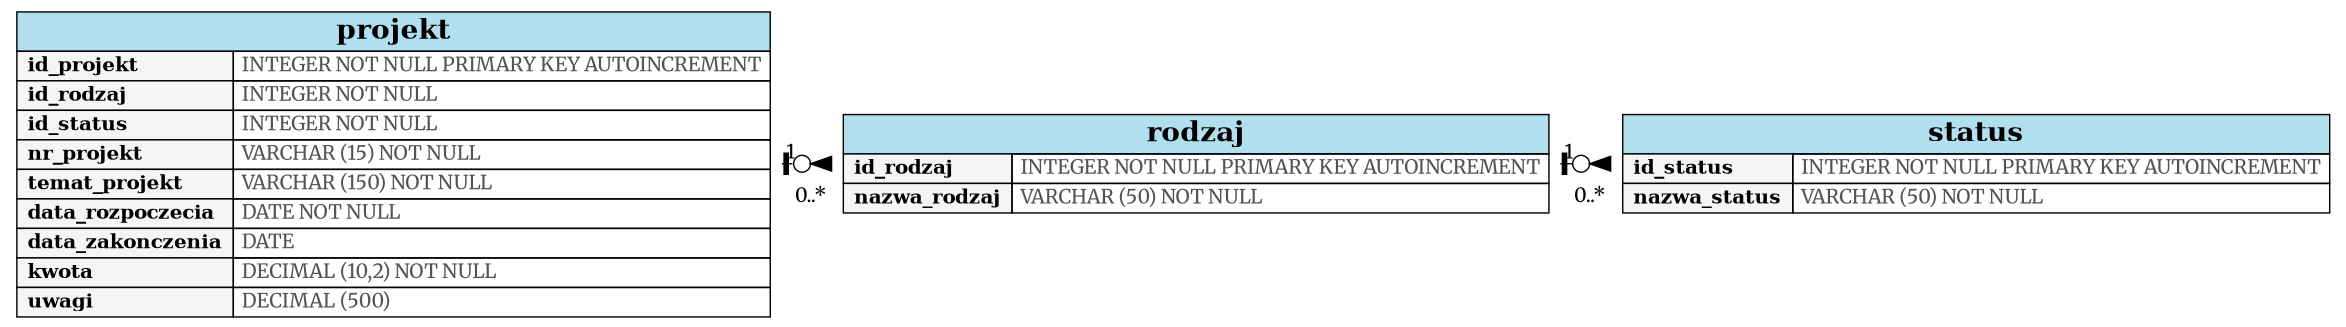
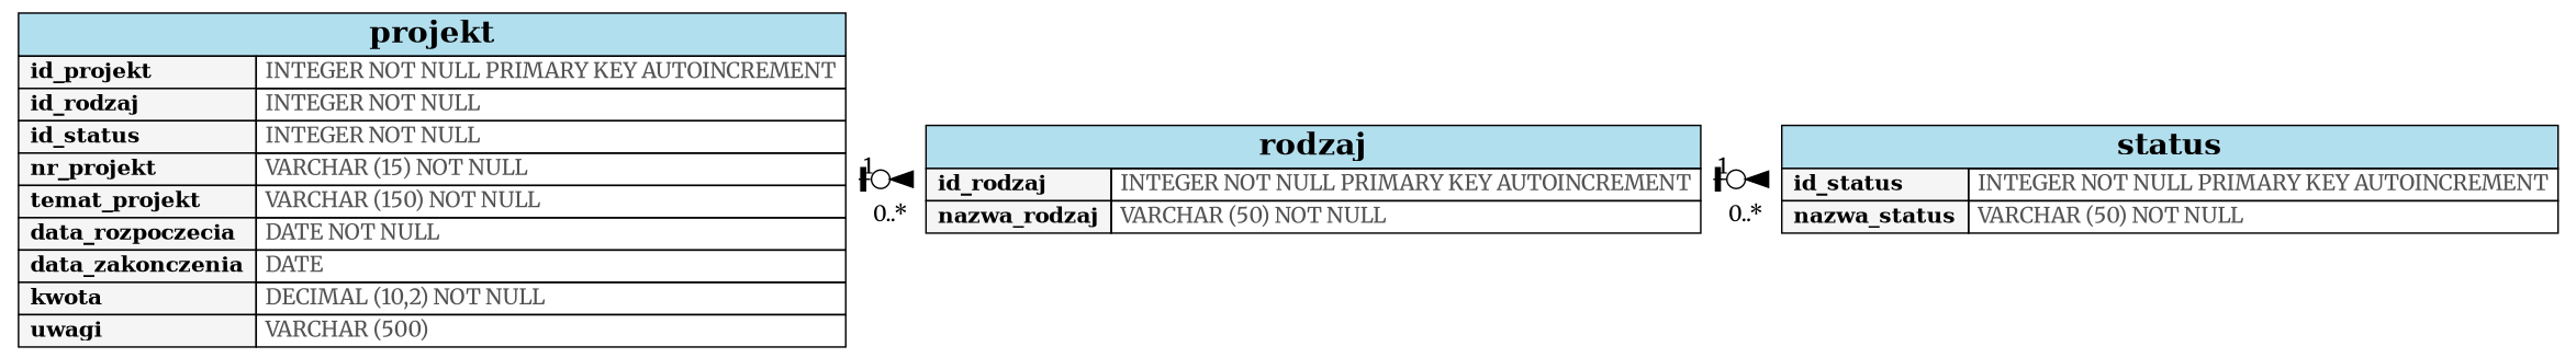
  digraph {
    fontname=Merriweather
    rankdir=LR
    node [fontname=Merriweather shape=none]
    edge [arrowhead=invodot arrowsize=1.5 arrowtail=tee dir=both fontname=Merriweather headlabel="\n 0..* \n" taillabel="\n 1 \n"]
    n1 [label=<       <table border="0" cellspacing="0" cellborder="1">         <tr><td bgcolor="lightblue2" colspan="2"><font face="Times-bold" point-size="20"> rodzaj </font></td></tr>         <tr><td bgcolor="grey96" align="left" port="id_rodzaj"><font face="Times-bold"> id_rodzaj </font></td><td align="left" port="id_rodzaj_right"><font color="#535353"> INTEGER NOT NULL PRIMARY KEY AUTOINCREMENT </font></td></tr>         <tr><td bgcolor="grey96" align="left" port="nazwa_rodzaj"><font face="Times-bold"> nazwa_rodzaj </font></td><td align="left" port="nazwa_rodzaj_right"><font color="#535353"> VARCHAR (50) NOT NULL </font></td></tr>       </table>     >]
    n2 [label=<       <table border="0" cellspacing="0" cellborder="1">         <tr><td bgcolor="lightblue2" colspan="2"><font face="Times-bold" point-size="20"> status </font></td></tr>         <tr><td bgcolor="grey96" align="left" port="id_status"><font face="Times-bold"> id_status </font></td><td align="left" port="id_status_right"><font color="#535353"> INTEGER NOT NULL PRIMARY KEY AUTOINCREMENT </font></td></tr>         <tr><td bgcolor="grey96" align="left" port="nazwa_status"><font face="Times-bold"> nazwa_status </font></td><td align="left" port="nazwa_status_right"><font color="#535353"> VARCHAR (50) NOT NULL </font></td></tr>       </table>     >]
-   n3 [label=<       <table border="0" cellspacing="0" cellborder="1">         <tr><td bgcolor="lightblue2" colspan="2"><font face="Times-bold" point-size="20"> projekt </font></td></tr>         <tr><td bgcolor="grey96" align="left" port="id_projekt"><font face="Times-bold"> id_projekt </font></td><td align="left" port="id_projekt_right"><font color="#535353"> INTEGER NOT NULL PRIMARY KEY AUTOINCREMENT </font></td></tr>         <tr><td bgcolor="grey96" align="left" port="id_rodzaj"><font face="Times-bold"> id_rodzaj </font></td><td align="left" port="id_rodzaj_right"><font color="#535353"> INTEGER NOT NULL </font></td></tr>         <tr><td bgcolor="grey96" align="left" port="id_status"><font face="Times-bold"> id_status </font></td><td align="left" port="id_status_right"><font color="#535353"> INTEGER NOT NULL </font></td></tr>         <tr><td bgcolor="grey96" align="left" port="nr_projekt"><font face="Times-bold"> nr_projekt </font></td><td align="left" port="nr_projekt_right"><font color="#535353"> VARCHAR (15) NOT NULL </font></td></tr>         <tr><td bgcolor="grey96" align="left" port="temat_projekt"><font face="Times-bold"> temat_projekt </font></td><td align="left" port="temat_projekt_right"><font color="#535353"> VARCHAR (150) NOT NULL </font></td></tr>         <tr><td bgcolor="grey96" align="left" port="data_rozpoczecia"><font face="Times-bold"> data_rozpoczecia </font></td><td align="left" port="data_rozpoczecia_right"><font color="#535353"> DATE NOT NULL </font></td></tr>         <tr><td bgcolor="grey96" align="left" port="data_zakonczenia"><font face="Times-bold"> data_zakonczenia </font></td><td align="left" port="data_zakonczenia_right"><font color="#535353"> DATE </font></td></tr>         <tr><td bgcolor="grey96" align="left" port="kwota"><font face="Times-bold"> kwota </font></td><td align="left" port="kwota_right"><font color="#535353"> DECIMAL (10,2) NOT NULL </font></td></tr>         <tr><td bgcolor="grey96" align="left" port="uwagi"><font face="Times-bold"> uwagi </font></td><td align="left" port="uwagi_right"><font color="#535353"> DECIMAL (500) </font></td></tr>       </table>     >]
+   n3 [label=<       <table border="0" cellspacing="0" cellborder="1">         <tr><td bgcolor="lightblue2" colspan="2"><font face="Times-bold" point-size="20"> projekt </font></td></tr>         <tr><td bgcolor="grey96" align="left" port="id_projekt"><font face="Times-bold"> id_projekt </font></td><td align="left" port="id_projekt_right"><font color="#535353"> INTEGER NOT NULL PRIMARY KEY AUTOINCREMENT </font></td></tr>         <tr><td bgcolor="grey96" align="left" port="id_rodzaj"><font face="Times-bold"> id_rodzaj </font></td><td align="left" port="id_rodzaj_right"><font color="#535353"> INTEGER NOT NULL </font></td></tr>         <tr><td bgcolor="grey96" align="left" port="id_status"><font face="Times-bold"> id_status </font></td><td align="left" port="id_status_right"><font color="#535353"> INTEGER NOT NULL </font></td></tr>         <tr><td bgcolor="grey96" align="left" port="nr_projekt"><font face="Times-bold"> nr_projekt </font></td><td align="left" port="nr_projekt_right"><font color="#535353"> VARCHAR (15) NOT NULL </font></td></tr>         <tr><td bgcolor="grey96" align="left" port="temat_projekt"><font face="Times-bold"> temat_projekt </font></td><td align="left" port="temat_projekt_right"><font color="#535353"> VARCHAR (150) NOT NULL </font></td></tr>         <tr><td bgcolor="grey96" align="left" port="data_rozpoczecia"><font face="Times-bold"> data_rozpoczecia </font></td><td align="left" port="data_rozpoczecia_right"><font color="#535353"> DATE NOT NULL </font></td></tr>         <tr><td bgcolor="grey96" align="left" port="data_zakonczenia"><font face="Times-bold"> data_zakonczenia </font></td><td align="left" port="data_zakonczenia_right"><font color="#535353"> DATE </font></td></tr>         <tr><td bgcolor="grey96" align="left" port="kwota"><font face="Times-bold"> kwota </font></td><td align="left" port="kwota_right"><font color="#535353"> DECIMAL (10,2) NOT NULL </font></td></tr>         <tr><td bgcolor="grey96" align="left" port="uwagi"><font face="Times-bold"> uwagi </font></td><td align="left" port="uwagi_right"><font color="#535353"> VARCHAR (500) </font></td></tr>       </table>     >]
    n1 -> n2
    n3 -> n1
  }
